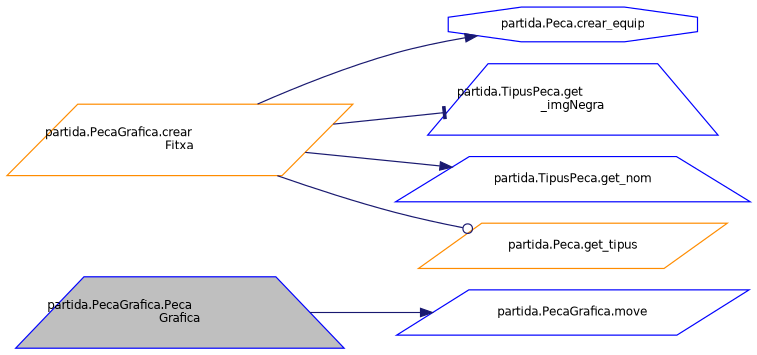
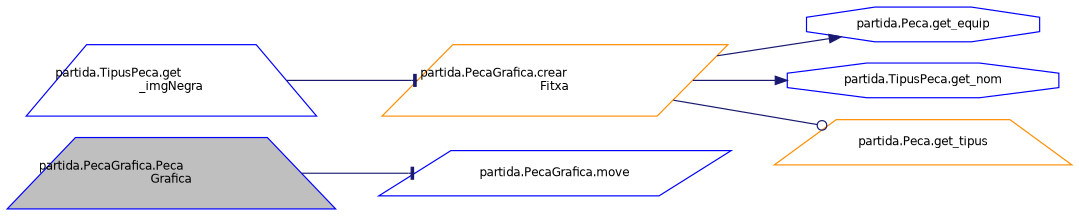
  digraph {
    rankdir=LR
    node [color=blue fillcolor=white fontname=Helvetica fontsize=10 shape=parallelogram style=filled]
    edge [arrowhead=tee color=midnightblue fontname=Helvetica fontsize=10 labelfontname=Helvetica labelfontsize=10 style=solid]
    n1 [fillcolor=grey75 fontcolor=black height=0.2 label="partida.PecaGrafica.Peca\lGrafica" shape=trapezium width=0.4]
    n2 [height=0.2 label="partida.PecaGrafica.move" width=0.4]
    n3 [color=darkorange height=0.2 label="partida.PecaGrafica.crear\lFitxa" width=0.4]
-   n4 [height=0.2 label="partida.Peca.crear_equip" shape=octagon width=0.4]
+   n4 [height=0.2 label="partida.Peca.get_equip" shape=octagon width=0.4]
    n5 [height=0.2 label="partida.TipusPeca.get\l_imgNegra" shape=trapezium width=0.4]
-   n6 [height=0.2 label="partida.TipusPeca.get_nom" shape=trapezium width=0.4]
-   n7 [color=darkorange height=0.2 label="partida.Peca.get_tipus" width=0.4]
-   n1 -> n2 [arrowhead=normal]
+   n6 [height=0.2 label="partida.TipusPeca.get_nom" shape=octagon width=0.4]
+   n7 [color=darkorange height=0.2 label="partida.Peca.get_tipus" shape=trapezium width=0.4]
+   n1 -> n2
    n3 -> n4 [arrowhead=normal]
-   n3 -> n5
+   n5 -> n3
    n3 -> n6 [arrowhead=normal]
    n3 -> n7 [arrowhead=odot]
  }
